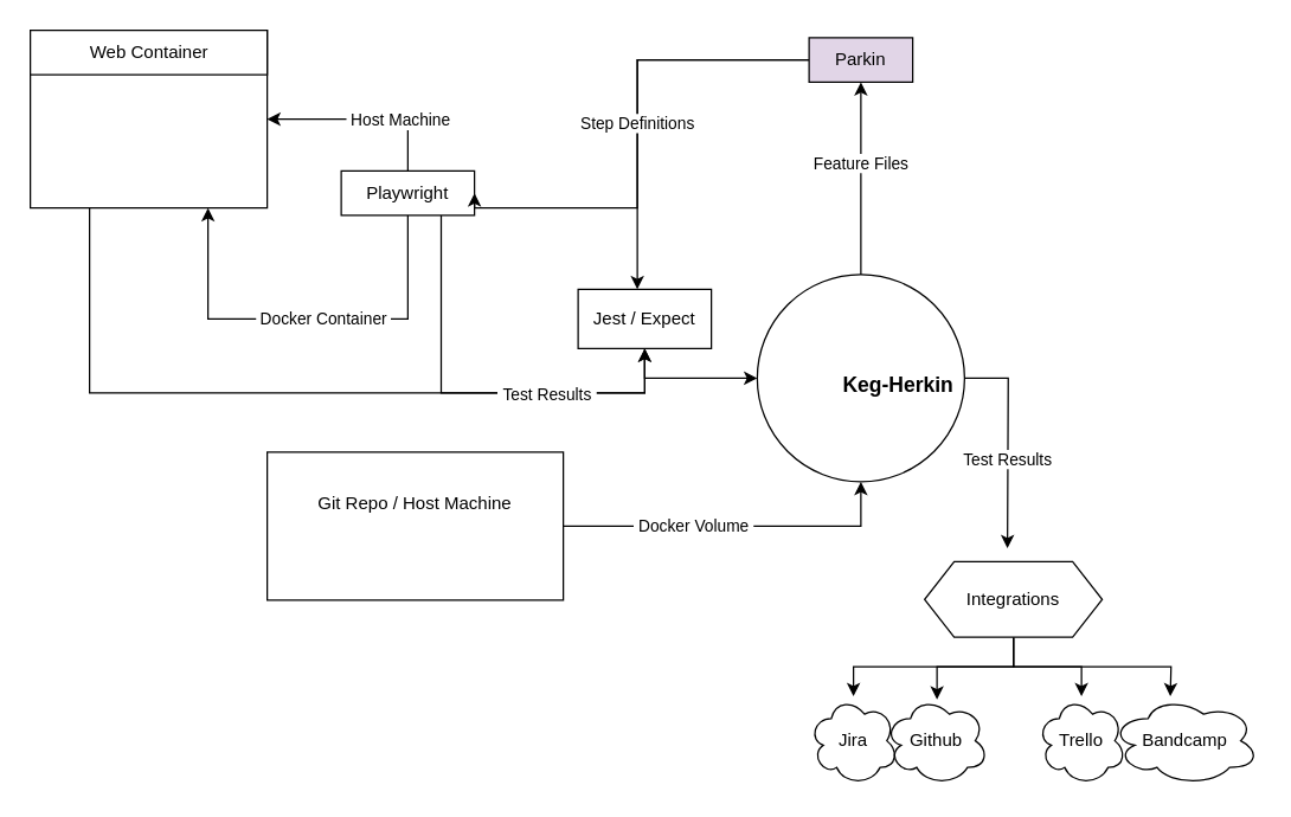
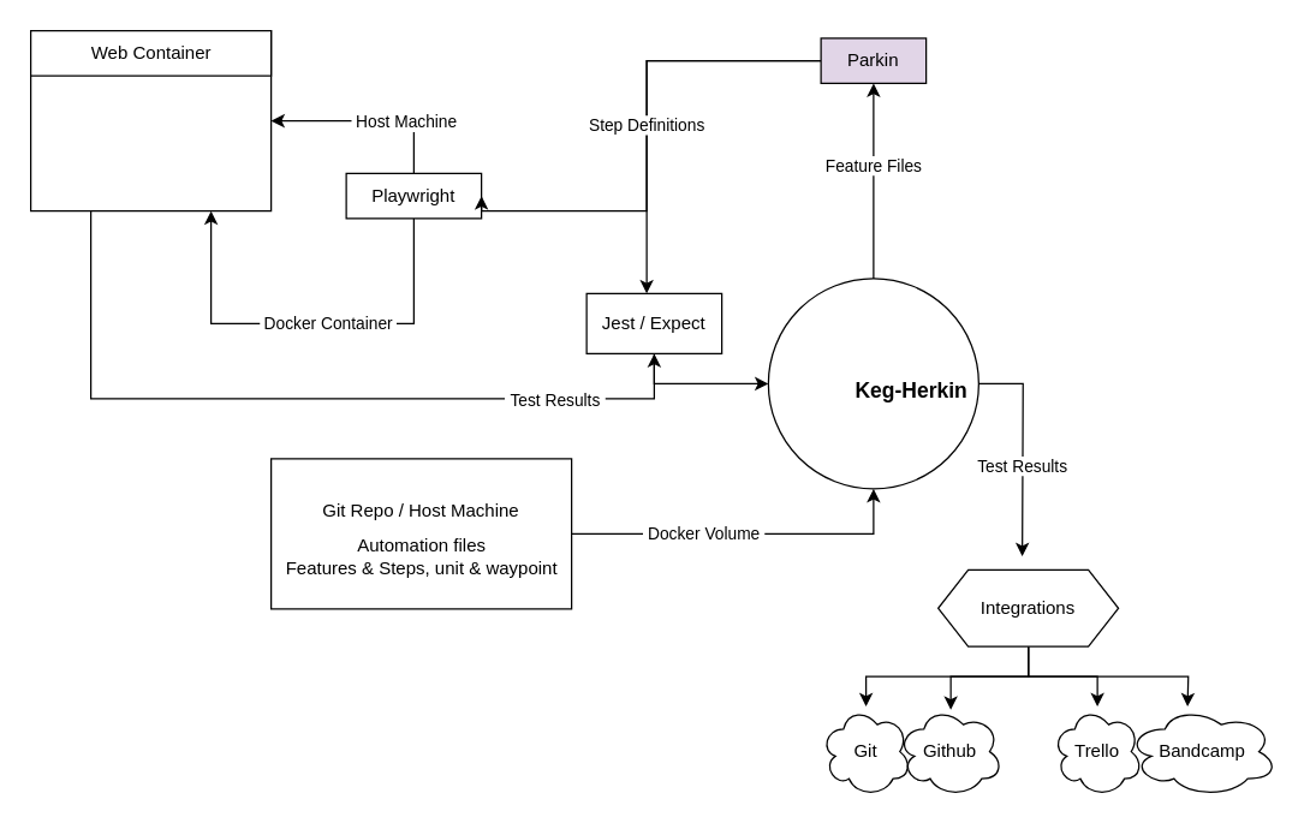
  <mxCell id="0" />
  <mxCell id="1" parent="0" />
  <mxCell id="2" value="" style="group;container=1;" vertex="1" connectable="0" parent="1"><mxGeometry x="20" y="20" width="160" height="160" as="geometry" /></mxCell>
  <mxCell id="3" value="" style="group" vertex="1" connectable="0" parent="2"><mxGeometry width="160" height="120" as="geometry" /></mxCell>
  <mxCell id="4" value="" style="rounded=0;whiteSpace=wrap;html=1;" vertex="1" parent="3"><mxGeometry width="160" height="120" as="geometry" /></mxCell>
  <mxCell id="5" value="" style="rounded=0;whiteSpace=wrap;html=1;" vertex="1" parent="3"><mxGeometry width="160" height="30" as="geometry" /></mxCell>
  <mxCell id="6" value="Web Container" style="text;html=1;strokeColor=none;fillColor=none;align=center;verticalAlign=middle;whiteSpace=wrap;rounded=0;" vertex="1" parent="3"><mxGeometry x="26.667" y="5" width="106.667" height="20" as="geometry" /></mxCell>
  <mxCell id="7" value="" style="group" vertex="1" connectable="0" parent="1"><mxGeometry x="511" y="185" width="140" height="140" as="geometry" /></mxCell>
  <mxCell id="8" value="" style="ellipse;whiteSpace=wrap;html=1;aspect=fixed;" vertex="1" parent="7"><mxGeometry width="140" height="140" as="geometry" /></mxCell>
  <mxCell id="9" value="&lt;b&gt;&lt;font style=&quot;font-size: 14px&quot;&gt;Keg-Herkin&lt;/font&gt;&lt;/b&gt;" style="text;html=1;strokeColor=none;fillColor=none;align=center;verticalAlign=middle;whiteSpace=wrap;rounded=0;" vertex="1" parent="7"><mxGeometry x="52.5" y="65" width="85" height="20" as="geometry" /></mxCell>
  <mxCell id="10" style="edgeStyle=orthogonalEdgeStyle;rounded=0;orthogonalLoop=1;jettySize=auto;html=1;exitX=0.5;exitY=0;exitDx=0;exitDy=0;entryX=1;entryY=0.5;entryDx=0;entryDy=0;" edge="1" parent="1" source="15" target="4"><mxGeometry relative="1" as="geometry" /></mxCell>
  <mxCell id="11" value="&amp;nbsp;Host Machine&amp;nbsp;" style="edgeLabel;html=1;align=center;verticalAlign=middle;resizable=0;points=[];" vertex="1" connectable="0" parent="10"><mxGeometry x="-0.375" relative="1" as="geometry"><mxPoint as="offset" /></mxGeometry></mxCell>
  <mxCell id="12" style="edgeStyle=orthogonalEdgeStyle;rounded=0;orthogonalLoop=1;jettySize=auto;html=1;exitX=0.5;exitY=1;exitDx=0;exitDy=0;entryX=0.75;entryY=1;entryDx=0;entryDy=0;" edge="1" parent="1" source="15" target="4"><mxGeometry relative="1" as="geometry"><Array as="points"><mxPoint x="275" y="215" /><mxPoint x="140" y="215" /></Array></mxGeometry></mxCell>
  <mxCell id="13" value="&amp;nbsp;Docker Container&amp;nbsp;" style="edgeLabel;html=1;align=center;verticalAlign=middle;resizable=0;points=[];" vertex="1" connectable="0" parent="12"><mxGeometry x="-0.344" y="-1" relative="1" as="geometry"><mxPoint x="-36" as="offset" /></mxGeometry></mxCell>
- <mxCell id="14" style="edgeStyle=orthogonalEdgeStyle;rounded=0;orthogonalLoop=1;jettySize=auto;html=1;exitX=0.75;exitY=1;exitDx=0;exitDy=0;entryX=0.5;entryY=1;entryDx=0;entryDy=0;" edge="1" parent="1" source="15" target="22"><mxGeometry relative="1" as="geometry"><Array as="points"><mxPoint x="298" y="265" /><mxPoint x="435" y="265" /></Array></mxGeometry></mxCell>
  <mxCell id="15" value="Playwright" style="rounded=0;whiteSpace=wrap;html=1;" vertex="1" parent="1"><mxGeometry x="230" y="115" width="90" height="30" as="geometry" /></mxCell>
  <mxCell id="16" style="edgeStyle=orthogonalEdgeStyle;rounded=0;orthogonalLoop=1;jettySize=auto;html=1;exitX=0;exitY=0.5;exitDx=0;exitDy=0;entryX=1;entryY=0.5;entryDx=0;entryDy=0;" edge="1" parent="1" source="18" target="15"><mxGeometry relative="1" as="geometry"><Array as="points"><mxPoint x="430" y="40" /><mxPoint x="430" y="140" /></Array></mxGeometry></mxCell>
  <mxCell id="17" value="Step Definitions" style="edgeStyle=orthogonalEdgeStyle;rounded=0;orthogonalLoop=1;jettySize=auto;html=1;exitX=0;exitY=0.5;exitDx=0;exitDy=0;" edge="1" parent="1" source="18" target="22"><mxGeometry x="0.17" relative="1" as="geometry"><Array as="points"><mxPoint x="430" y="40" /></Array><mxPoint as="offset" /></mxGeometry></mxCell>
  <mxCell id="18" value="Parkin" style="rounded=0;whiteSpace=wrap;html=1;fillColor=#e1d5e7;" vertex="1" parent="1"><mxGeometry x="546" y="25" width="70" height="30" as="geometry" /></mxCell>
  <mxCell id="19" style="edgeStyle=orthogonalEdgeStyle;rounded=0;orthogonalLoop=1;jettySize=auto;html=1;exitX=0.5;exitY=0;exitDx=0;exitDy=0;entryX=0.5;entryY=1;entryDx=0;entryDy=0;" edge="1" parent="1" source="8" target="18"><mxGeometry relative="1" as="geometry"><Array as="points"><mxPoint x="581" y="145" /><mxPoint x="581" y="145" /></Array></mxGeometry></mxCell>
  <mxCell id="20" value="&amp;nbsp;Feature Files&amp;nbsp;" style="edgeLabel;html=1;align=center;verticalAlign=middle;resizable=0;points=[];" vertex="1" connectable="0" parent="19"><mxGeometry x="0.164" y="1" relative="1" as="geometry"><mxPoint as="offset" /></mxGeometry></mxCell>
  <mxCell id="21" style="edgeStyle=orthogonalEdgeStyle;rounded=0;orthogonalLoop=1;jettySize=auto;html=1;exitX=0.5;exitY=1;exitDx=0;exitDy=0;entryX=0;entryY=0.5;entryDx=0;entryDy=0;" edge="1" parent="1" source="22" target="8"><mxGeometry relative="1" as="geometry" /></mxCell>
  <mxCell id="22" value="Jest / Expect" style="rounded=0;whiteSpace=wrap;html=1;" vertex="1" parent="1"><mxGeometry x="390" y="195" width="90" height="40" as="geometry" /></mxCell>
  <mxCell id="23" style="edgeStyle=orthogonalEdgeStyle;rounded=0;orthogonalLoop=1;jettySize=auto;html=1;exitX=0.25;exitY=1;exitDx=0;exitDy=0;entryX=0.5;entryY=1;entryDx=0;entryDy=0;" edge="1" parent="1" source="4" target="22"><mxGeometry relative="1" as="geometry"><Array as="points"><mxPoint x="60" y="265" /><mxPoint x="435" y="265" /></Array></mxGeometry></mxCell>
  <mxCell id="24" value="&amp;nbsp;Test Results&amp;nbsp;" style="edgeLabel;html=1;align=center;verticalAlign=middle;resizable=0;points=[];" vertex="1" connectable="0" parent="23"><mxGeometry x="0.634" relative="1" as="geometry"><mxPoint as="offset" /></mxGeometry></mxCell>
  <mxCell id="25" value="" style="group" vertex="1" connectable="0" parent="1"><mxGeometry x="180" y="305" width="200" height="110" as="geometry" /></mxCell>
  <mxCell id="26" value="" style="rounded=0;whiteSpace=wrap;html=1;" vertex="1" parent="25"><mxGeometry width="200" height="100" as="geometry" /></mxCell>
  <mxCell id="27" value="Git Repo / Host Machine" style="text;html=1;strokeColor=none;fillColor=none;align=center;verticalAlign=middle;whiteSpace=wrap;rounded=0;" vertex="1" parent="25"><mxGeometry x="21.25" y="26.923" width="157.5" height="16.923" as="geometry" /></mxCell>
+ <mxCell id="28" value="Automation files&lt;br&gt;Features &amp;amp; Steps, unit &amp;amp; waypoint" style="text;html=1;strokeColor=none;fillColor=none;align=center;verticalAlign=middle;whiteSpace=wrap;rounded=0;" vertex="1" parent="25"><mxGeometry x="7.5" y="56.692" width="185" height="16.923" as="geometry" /></mxCell>
  <mxCell id="29" style="edgeStyle=orthogonalEdgeStyle;rounded=0;orthogonalLoop=1;jettySize=auto;html=1;entryX=0.5;entryY=1;entryDx=0;entryDy=0;exitX=1;exitY=0.5;exitDx=0;exitDy=0;" edge="1" parent="1" source="26" target="8"><mxGeometry relative="1" as="geometry"><mxPoint x="330" y="455" as="sourcePoint" /><Array as="points"><mxPoint x="581" y="355" /></Array></mxGeometry></mxCell>
  <mxCell id="30" value="&amp;nbsp;Docker Volume&amp;nbsp;" style="edgeLabel;html=1;align=center;verticalAlign=middle;resizable=0;points=[];" vertex="1" connectable="0" parent="29"><mxGeometry x="0.218" y="-1" relative="1" as="geometry"><mxPoint x="-54" y="-2" as="offset" /></mxGeometry></mxCell>
  <mxCell id="31" style="edgeStyle=orthogonalEdgeStyle;rounded=0;orthogonalLoop=1;jettySize=auto;html=1;exitX=0.5;exitY=1;exitDx=0;exitDy=0;" edge="1" parent="1" source="35" target="38"><mxGeometry relative="1" as="geometry" /></mxCell>
  <mxCell id="32" style="edgeStyle=orthogonalEdgeStyle;rounded=0;orthogonalLoop=1;jettySize=auto;html=1;exitX=0.5;exitY=1;exitDx=0;exitDy=0;entryX=0.506;entryY=0.035;entryDx=0;entryDy=0;entryPerimeter=0;" edge="1" parent="1" source="35" target="39"><mxGeometry relative="1" as="geometry" /></mxCell>
  <mxCell id="33" style="edgeStyle=orthogonalEdgeStyle;rounded=0;orthogonalLoop=1;jettySize=auto;html=1;exitX=0.5;exitY=1;exitDx=0;exitDy=0;" edge="1" parent="1" source="35" target="40"><mxGeometry relative="1" as="geometry" /></mxCell>
  <mxCell id="34" style="edgeStyle=orthogonalEdgeStyle;rounded=0;orthogonalLoop=1;jettySize=auto;html=1;exitX=0.5;exitY=1;exitDx=0;exitDy=0;" edge="1" parent="1" source="35"><mxGeometry relative="1" as="geometry"><mxPoint x="790" y="470" as="targetPoint" /></mxGeometry></mxCell>
  <mxCell id="35" value="Integrations" style="shape=hexagon;perimeter=hexagonPerimeter2;whiteSpace=wrap;html=1;fixedSize=1;" vertex="1" parent="1"><mxGeometry x="624" y="379" width="120" height="51" as="geometry" /></mxCell>
  <mxCell id="36" style="edgeStyle=orthogonalEdgeStyle;rounded=0;orthogonalLoop=1;jettySize=auto;html=1;exitX=1;exitY=0.5;exitDx=0;exitDy=0;" edge="1" parent="1" source="8"><mxGeometry relative="1" as="geometry"><mxPoint x="680" y="370" as="targetPoint" /></mxGeometry></mxCell>
  <mxCell id="37" value="Test Results" style="edgeLabel;html=1;align=center;verticalAlign=middle;resizable=0;points=[];" vertex="1" connectable="0" parent="36"><mxGeometry x="0.167" y="-1" relative="1" as="geometry"><mxPoint as="offset" /></mxGeometry></mxCell>
- <mxCell id="38" value="Jira" style="ellipse;shape=cloud;whiteSpace=wrap;html=1;" vertex="1" parent="1"><mxGeometry x="546" y="470" width="60" height="60" as="geometry" /></mxCell>
+ <mxCell id="38" value="Git" style="ellipse;shape=cloud;whiteSpace=wrap;html=1;" vertex="1" parent="1"><mxGeometry x="546" y="470" width="60" height="60" as="geometry" /></mxCell>
  <mxCell id="39" value="Github" style="ellipse;shape=cloud;whiteSpace=wrap;html=1;" vertex="1" parent="1"><mxGeometry x="597" y="470" width="70" height="60" as="geometry" /></mxCell>
  <mxCell id="40" value="Trello" style="ellipse;shape=cloud;whiteSpace=wrap;html=1;" vertex="1" parent="1"><mxGeometry x="700" y="470" width="60" height="60" as="geometry" /></mxCell>
  <mxCell id="41" value="Bandcamp" style="ellipse;shape=cloud;whiteSpace=wrap;html=1;" vertex="1" parent="1"><mxGeometry x="750" y="470" width="100" height="60" as="geometry" /></mxCell>
